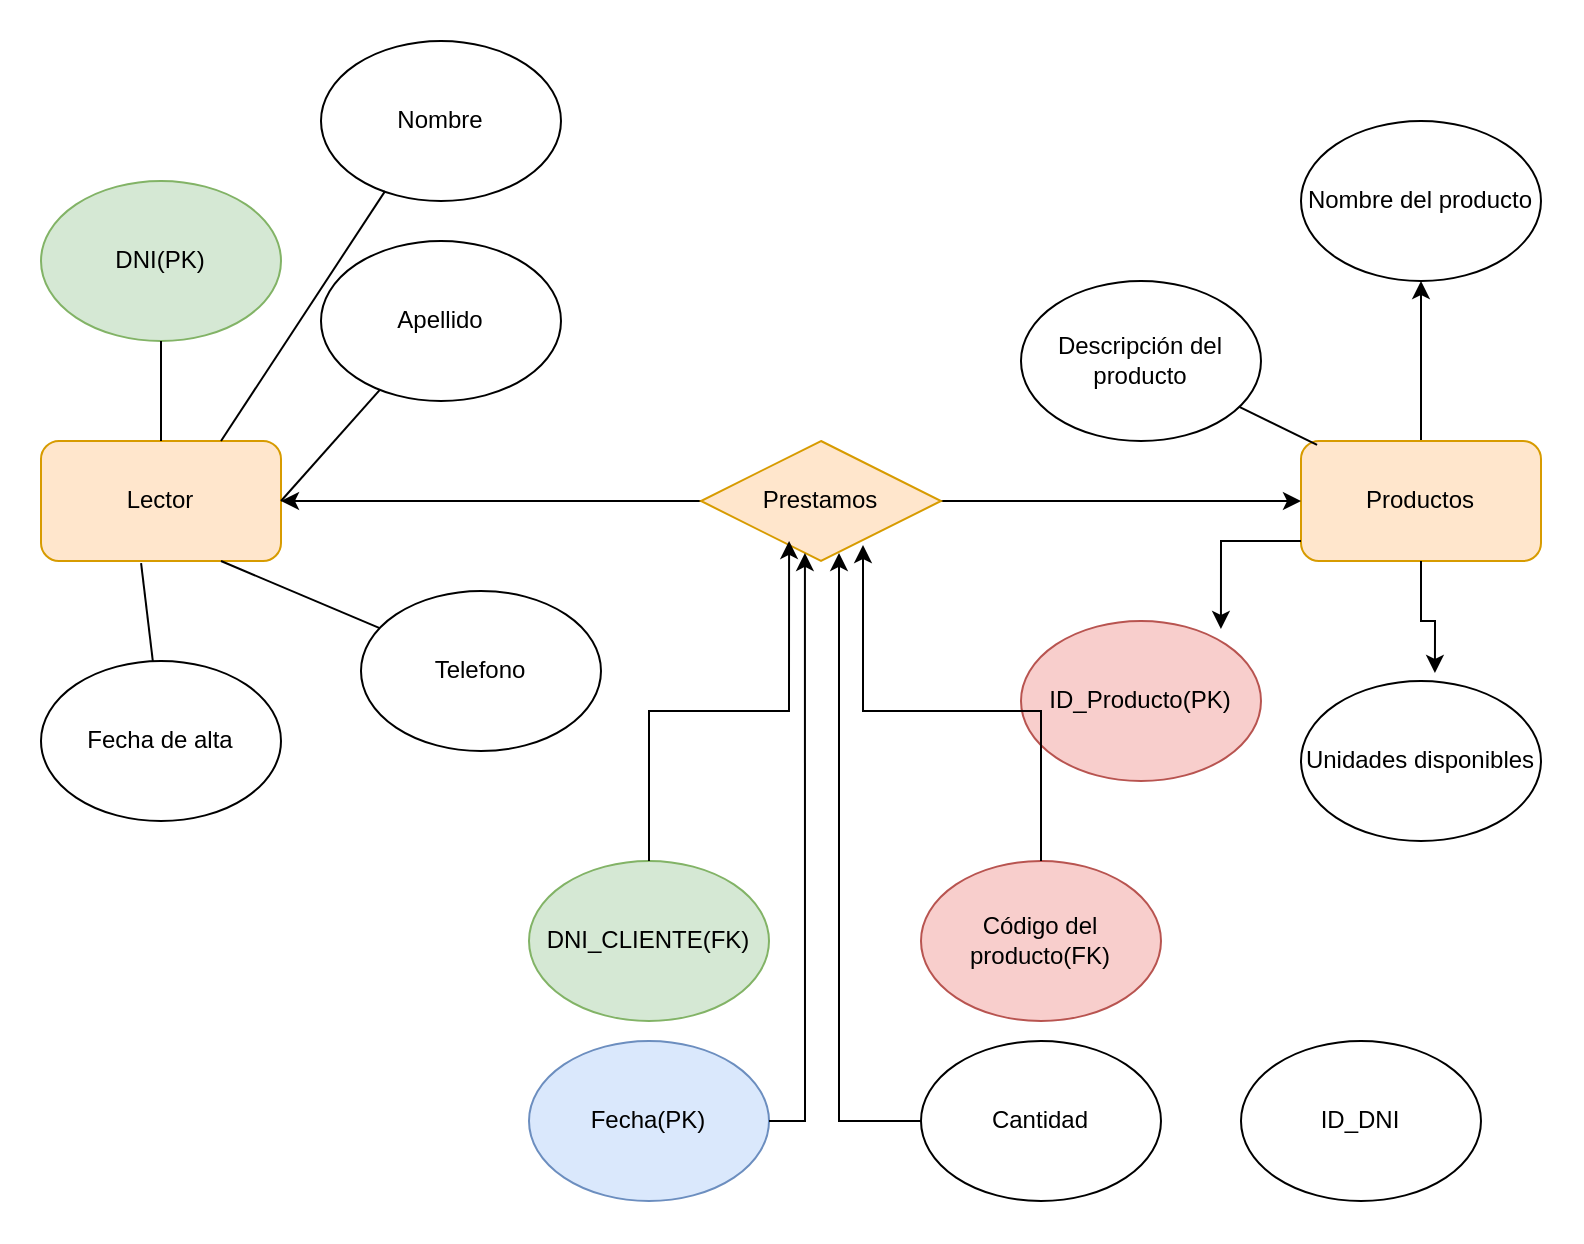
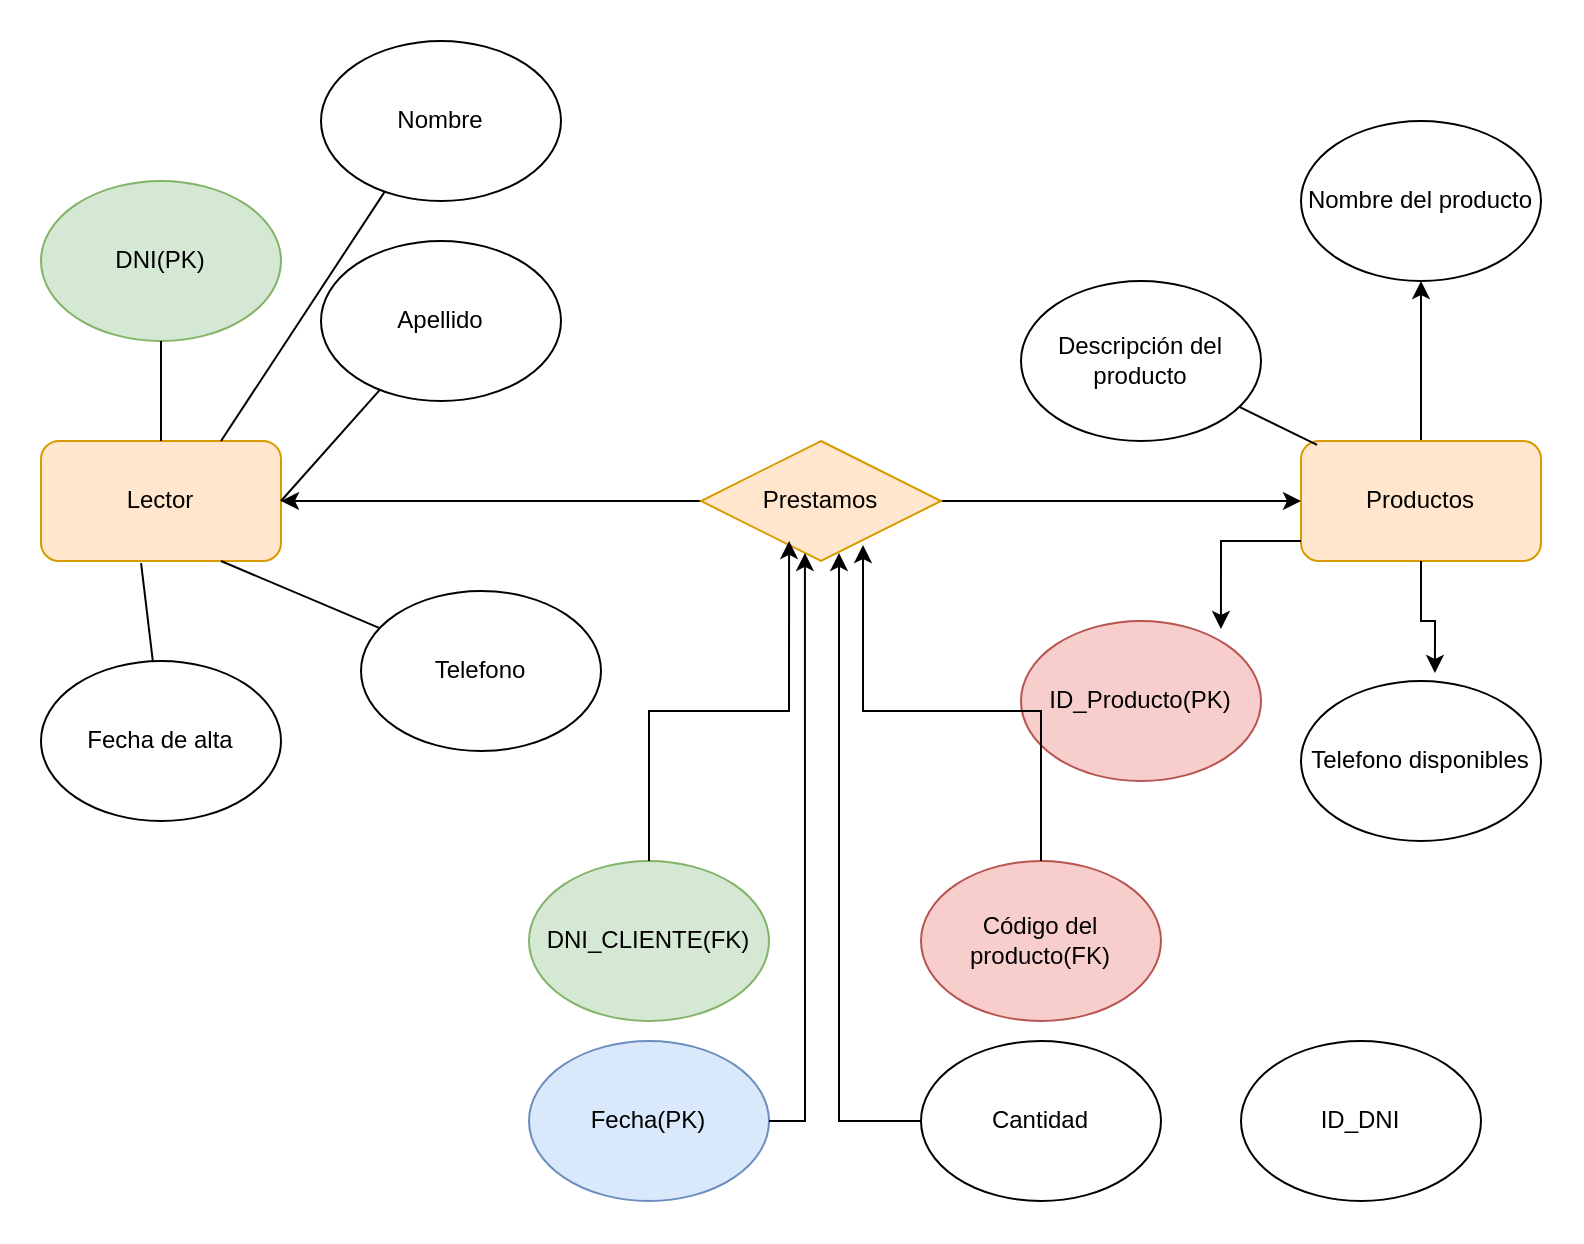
  <mxCell id="0" />
  <mxCell id="1" parent="0" />
  <mxCell id="2" value="Lector" style="rounded=1;whiteSpace=wrap;html=1;fillColor=#ffe6cc;strokeColor=#d79b00;" vertex="1" parent="1"><mxGeometry x="20" y="220" width="120" height="60" as="geometry" /></mxCell>
  <mxCell id="3" value="" style="edgeStyle=orthogonalEdgeStyle;rounded=0;orthogonalLoop=1;jettySize=auto;html=1;" edge="1" parent="1" source="4" target="15"><mxGeometry relative="1" as="geometry" /></mxCell>
  <mxCell id="4" value="Productos" style="rounded=1;whiteSpace=wrap;html=1;fillColor=#ffe6cc;strokeColor=#d79b00;" vertex="1" parent="1"><mxGeometry x="650" y="220" width="120" height="60" as="geometry" /></mxCell>
  <mxCell id="5" value="Telefono" style="ellipse;whiteSpace=wrap;html=1;" vertex="1" parent="1"><mxGeometry x="180" y="295" width="120" height="80" as="geometry" /></mxCell>
  <mxCell id="6" value="Fecha de alta" style="ellipse;whiteSpace=wrap;html=1;" vertex="1" parent="1"><mxGeometry x="20" y="330" width="120" height="80" as="geometry" /></mxCell>
  <mxCell id="7" value="Apellido" style="ellipse;whiteSpace=wrap;html=1;" vertex="1" parent="1"><mxGeometry x="160" y="120" width="120" height="80" as="geometry" /></mxCell>
  <mxCell id="8" value="Nombre" style="ellipse;whiteSpace=wrap;html=1;" vertex="1" parent="1"><mxGeometry x="160" y="20" width="120" height="80" as="geometry" /></mxCell>
  <mxCell id="9" value="DNI(PK)" style="ellipse;whiteSpace=wrap;html=1;fillColor=#d5e8d4;strokeColor=#82b366;" vertex="1" parent="1"><mxGeometry x="20" y="90" width="120" height="80" as="geometry" /></mxCell>
  <mxCell id="10" value="" style="endArrow=none;html=1;rounded=0;entryX=0.5;entryY=0;entryDx=0;entryDy=0;exitX=0.5;exitY=1;exitDx=0;exitDy=0;" edge="1" parent="1" source="9" target="2"><mxGeometry relative="1" as="geometry"><mxPoint x="0" y="190" as="sourcePoint" /><mxPoint x="160" y="190" as="targetPoint" /></mxGeometry></mxCell>
  <mxCell id="11" value="" style="endArrow=none;html=1;rounded=0;exitX=0.75;exitY=0;exitDx=0;exitDy=0;entryX=0.267;entryY=0.938;entryDx=0;entryDy=0;entryPerimeter=0;" edge="1" parent="1" source="2" target="8"><mxGeometry relative="1" as="geometry"><mxPoint x="110" y="190" as="sourcePoint" /><mxPoint x="270" y="190" as="targetPoint" /></mxGeometry></mxCell>
  <mxCell id="12" value="" style="endArrow=none;html=1;rounded=0;exitX=1;exitY=0.5;exitDx=0;exitDy=0;" edge="1" parent="1" source="2" target="7"><mxGeometry relative="1" as="geometry"><mxPoint x="320" y="410" as="sourcePoint" /><mxPoint x="480" y="410" as="targetPoint" /></mxGeometry></mxCell>
  <mxCell id="13" value="" style="endArrow=none;html=1;rounded=0;exitX=0.75;exitY=1;exitDx=0;exitDy=0;" edge="1" parent="1" source="2" target="5"><mxGeometry relative="1" as="geometry"><mxPoint x="330" y="420" as="sourcePoint" /><mxPoint x="490" y="420" as="targetPoint" /></mxGeometry></mxCell>
  <mxCell id="14" value="" style="endArrow=none;html=1;rounded=0;exitX=0.417;exitY=1.017;exitDx=0;exitDy=0;exitPerimeter=0;" edge="1" parent="1" source="2" target="6"><mxGeometry relative="1" as="geometry"><mxPoint x="340" y="430" as="sourcePoint" /><mxPoint x="500" y="430" as="targetPoint" /></mxGeometry></mxCell>
  <mxCell id="15" value="Nombre del producto" style="ellipse;whiteSpace=wrap;html=1;" vertex="1" parent="1"><mxGeometry x="650" y="60" width="120" height="80" as="geometry" /></mxCell>
  <mxCell id="16" value="Descripción del producto" style="ellipse;whiteSpace=wrap;html=1;" vertex="1" parent="1"><mxGeometry x="510" y="140" width="120" height="80" as="geometry" /></mxCell>
  <mxCell id="17" value="ID_Producto(PK)" style="ellipse;whiteSpace=wrap;html=1;fillColor=#f8cecc;strokeColor=#b85450;" vertex="1" parent="1"><mxGeometry x="510" y="310" width="120" height="80" as="geometry" /></mxCell>
- <mxCell id="18" value="Unidades disponibles" style="ellipse;whiteSpace=wrap;html=1;" vertex="1" parent="1"><mxGeometry x="650" y="340" width="120" height="80" as="geometry" /></mxCell>
+ <mxCell id="18" value="Telefono disponibles" style="ellipse;whiteSpace=wrap;html=1;" vertex="1" parent="1"><mxGeometry x="650" y="340" width="120" height="80" as="geometry" /></mxCell>
  <mxCell id="19" style="edgeStyle=orthogonalEdgeStyle;rounded=0;orthogonalLoop=1;jettySize=auto;html=1;entryX=0.558;entryY=-0.05;entryDx=0;entryDy=0;entryPerimeter=0;" edge="1" parent="1" source="4" target="18"><mxGeometry relative="1" as="geometry" /></mxCell>
  <mxCell id="20" style="edgeStyle=orthogonalEdgeStyle;rounded=0;orthogonalLoop=1;jettySize=auto;html=1;entryX=0.833;entryY=0.05;entryDx=0;entryDy=0;entryPerimeter=0;" edge="1" parent="1" source="4" target="17"><mxGeometry relative="1" as="geometry"><Array as="points"><mxPoint x="610" y="270" /></Array></mxGeometry></mxCell>
  <mxCell id="21" value="" style="endArrow=none;html=1;rounded=0;entryX=0.067;entryY=0.033;entryDx=0;entryDy=0;entryPerimeter=0;" edge="1" parent="1" source="16" target="4"><mxGeometry relative="1" as="geometry"><mxPoint x="600" y="400" as="sourcePoint" /><mxPoint x="760" y="400" as="targetPoint" /></mxGeometry></mxCell>
  <mxCell id="22" style="edgeStyle=orthogonalEdgeStyle;rounded=0;orthogonalLoop=1;jettySize=auto;html=1;" edge="1" parent="1" source="24" target="4"><mxGeometry relative="1" as="geometry" /></mxCell>
  <mxCell id="23" style="edgeStyle=orthogonalEdgeStyle;rounded=0;orthogonalLoop=1;jettySize=auto;html=1;entryX=1;entryY=0.5;entryDx=0;entryDy=0;" edge="1" parent="1" source="24" target="2"><mxGeometry relative="1" as="geometry" /></mxCell>
  <mxCell id="24" value="Prestamos" style="shape=rhombus;perimeter=rhombusPerimeter;whiteSpace=wrap;html=1;align=center;fillColor=#ffe6cc;strokeColor=#d79b00;" vertex="1" parent="1"><mxGeometry x="350" y="220" width="120" height="60" as="geometry" /></mxCell>
  <mxCell id="25" value="Código del producto(FK)" style="ellipse;whiteSpace=wrap;html=1;fillColor=#f8cecc;strokeColor=#b85450;" vertex="1" parent="1"><mxGeometry x="460" y="430" width="120" height="80" as="geometry" /></mxCell>
  <mxCell id="26" value="Fecha(PK)" style="ellipse;whiteSpace=wrap;html=1;fillColor=#dae8fc;strokeColor=#6c8ebf;" vertex="1" parent="1"><mxGeometry x="264" y="520" width="120" height="80" as="geometry" /></mxCell>
  <mxCell id="27" value="Cantidad" style="ellipse;whiteSpace=wrap;html=1;" vertex="1" parent="1"><mxGeometry x="460" y="520" width="120" height="80" as="geometry" /></mxCell>
  <mxCell id="28" value="DNI_CLIENTE(FK)" style="ellipse;whiteSpace=wrap;html=1;fillColor=#d5e8d4;strokeColor=#82b366;" vertex="1" parent="1"><mxGeometry x="264" y="430" width="120" height="80" as="geometry" /></mxCell>
  <mxCell id="29" style="edgeStyle=orthogonalEdgeStyle;rounded=0;orthogonalLoop=1;jettySize=auto;html=1;entryX=0.367;entryY=0.833;entryDx=0;entryDy=0;entryPerimeter=0;" edge="1" parent="1" source="28" target="24"><mxGeometry relative="1" as="geometry" /></mxCell>
  <mxCell id="30" style="edgeStyle=orthogonalEdgeStyle;rounded=0;orthogonalLoop=1;jettySize=auto;html=1;entryX=0.675;entryY=0.867;entryDx=0;entryDy=0;entryPerimeter=0;" edge="1" parent="1" source="25" target="24"><mxGeometry relative="1" as="geometry" /></mxCell>
  <mxCell id="31" style="edgeStyle=orthogonalEdgeStyle;rounded=0;orthogonalLoop=1;jettySize=auto;html=1;entryX=0.575;entryY=0.933;entryDx=0;entryDy=0;entryPerimeter=0;" edge="1" parent="1" source="27" target="24"><mxGeometry relative="1" as="geometry"><Array as="points"><mxPoint x="419" y="560" /></Array></mxGeometry></mxCell>
  <mxCell id="32" style="edgeStyle=orthogonalEdgeStyle;rounded=0;orthogonalLoop=1;jettySize=auto;html=1;entryX=0.433;entryY=0.933;entryDx=0;entryDy=0;entryPerimeter=0;" edge="1" parent="1" source="26" target="24"><mxGeometry relative="1" as="geometry"><Array as="points"><mxPoint x="402" y="560" /></Array></mxGeometry></mxCell>
  <mxCell id="33" value="ID_DNI" style="ellipse;whiteSpace=wrap;html=1;" vertex="1" parent="1"><mxGeometry x="620" y="520" width="120" height="80" as="geometry" /></mxCell>
